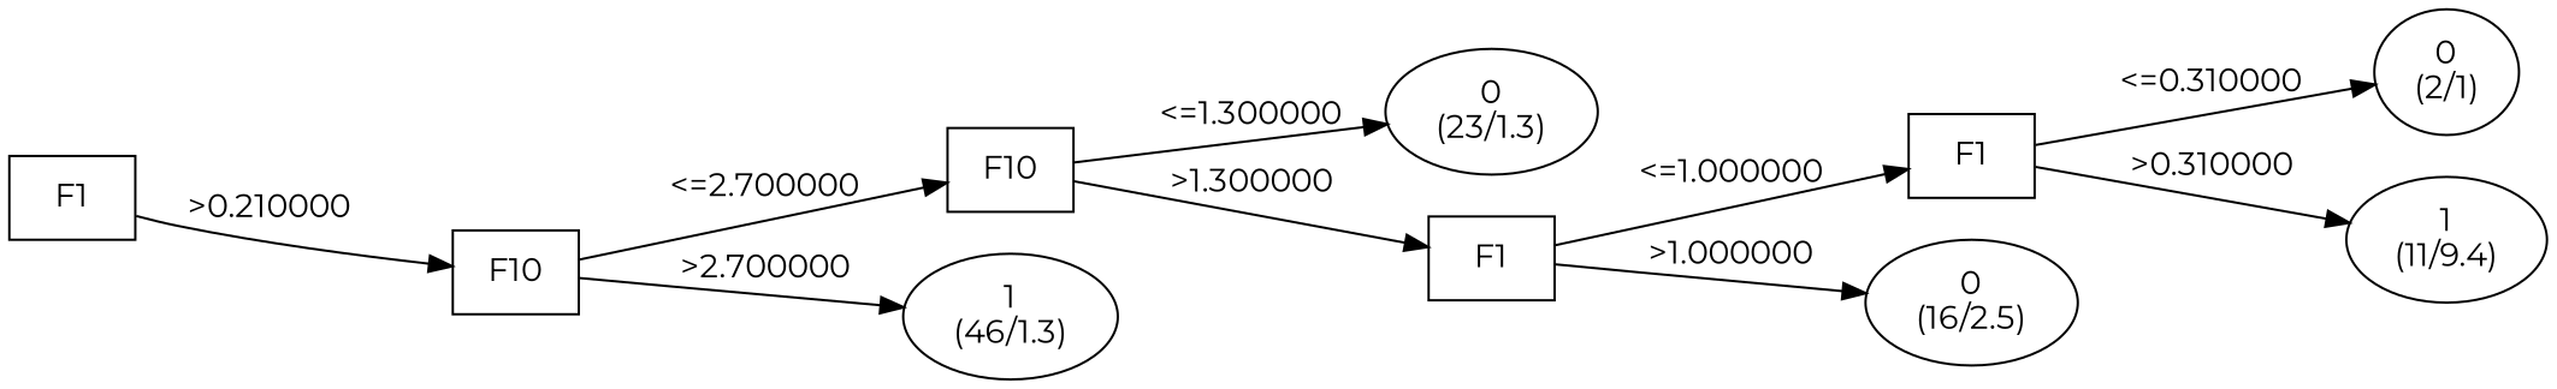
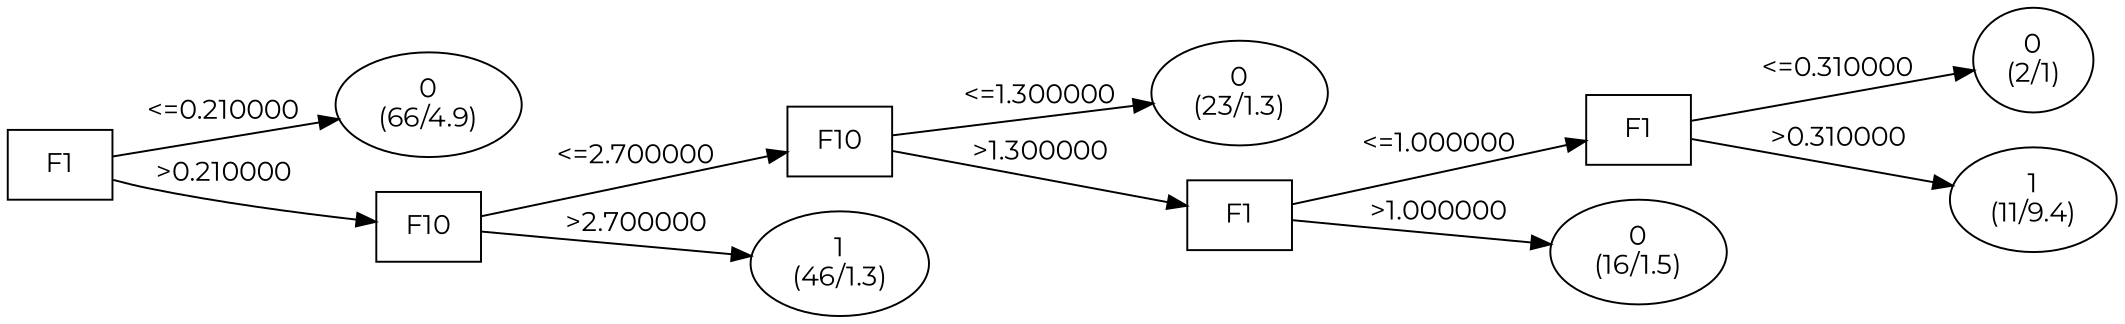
  digraph {
    fontname=Montserrat
    rankdir=LR
    node [fontname=Montserrat shape=ellipse]
    edge [fontname=Montserrat]
    n1 [label="F1\n" shape=box]
+   n2 [label="0\n(66/4.9)"]
    n3 [label="F10\n" shape=box]
    n4 [label="F10\n" shape=box]
    n5 [label="1\n(46/1.3)"]
    n6 [label="0\n(23/1.3)"]
    n7 [label="F1\n" shape=box]
    n8 [label="F1\n" shape=box]
-   n9 [label="0\n(16/2.5)"]
+   n9 [label="0\n(16/1.5)"]
    n10 [label="0\n(2/1)"]
    n11 [label="1\n(11/9.4)"]
+   n1 -> n2 [label="<=0.210000"]
    n1 -> n3 [label=">0.210000"]
    n3 -> n4 [label="<=2.700000"]
    n3 -> n5 [label=">2.700000"]
    n4 -> n6 [label="<=1.300000"]
    n4 -> n7 [label=">1.300000"]
    n7 -> n8 [label="<=1.000000"]
    n7 -> n9 [label=">1.000000"]
    n8 -> n10 [label="<=0.310000"]
    n8 -> n11 [label=">0.310000"]
  }
